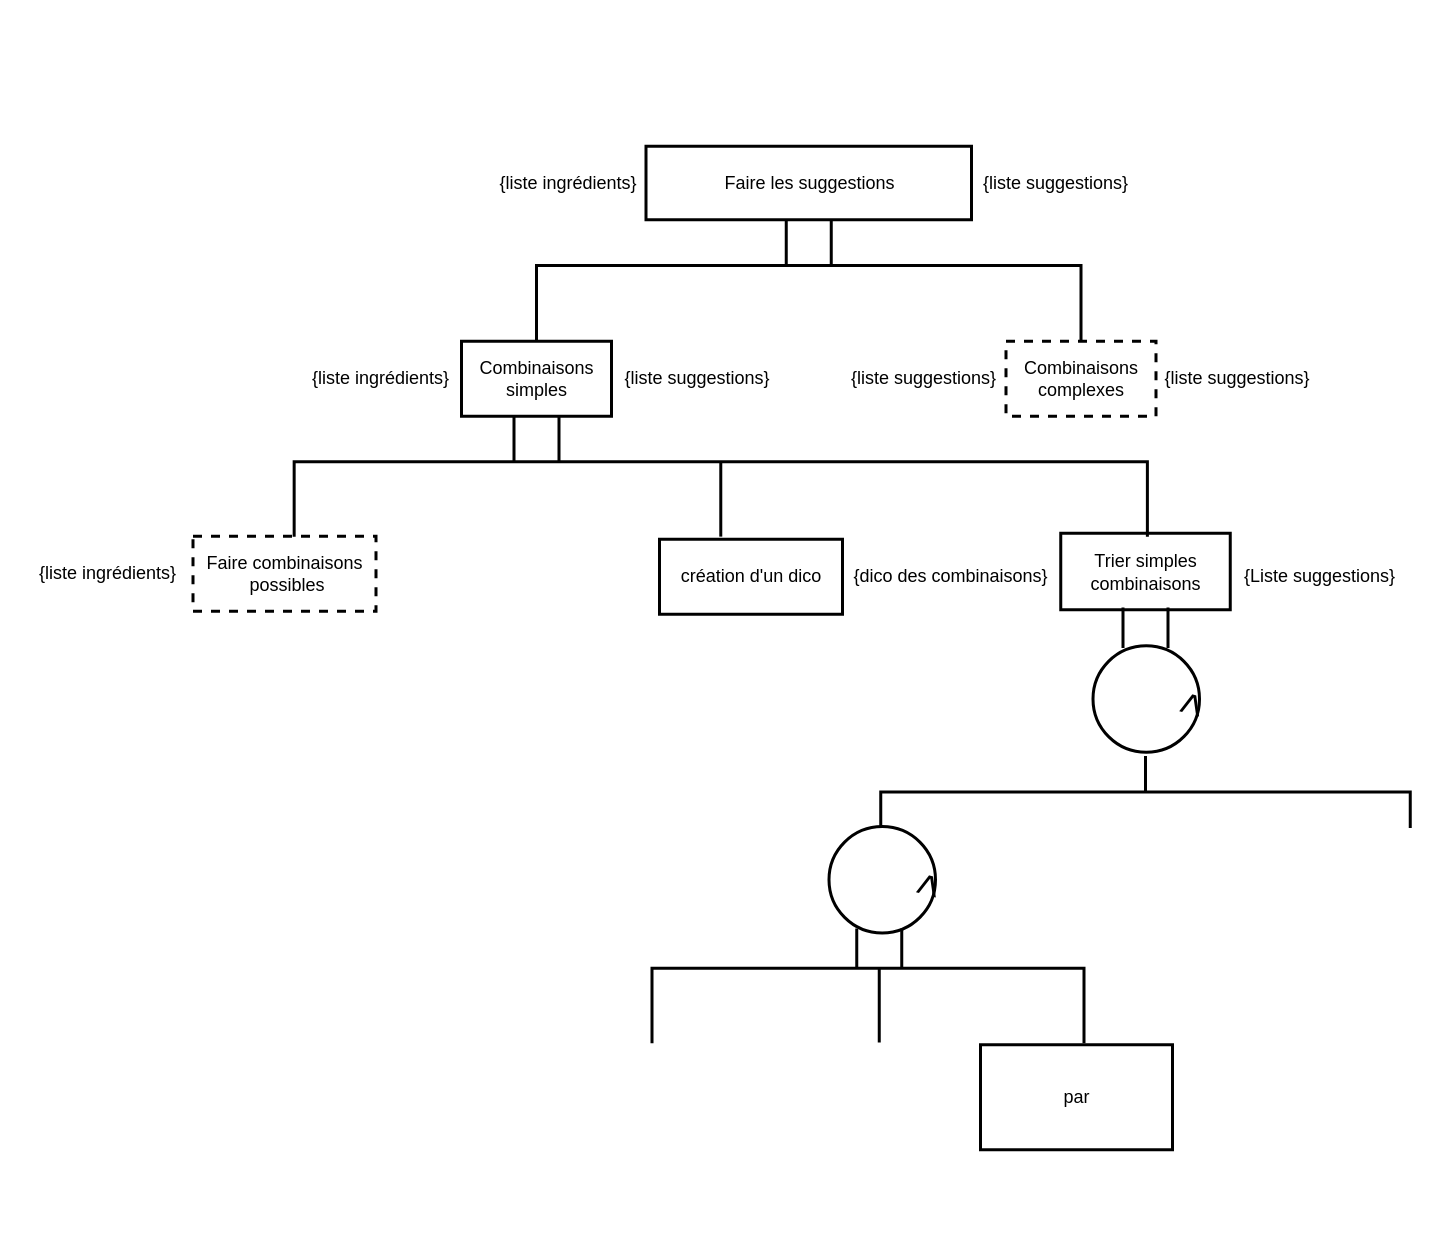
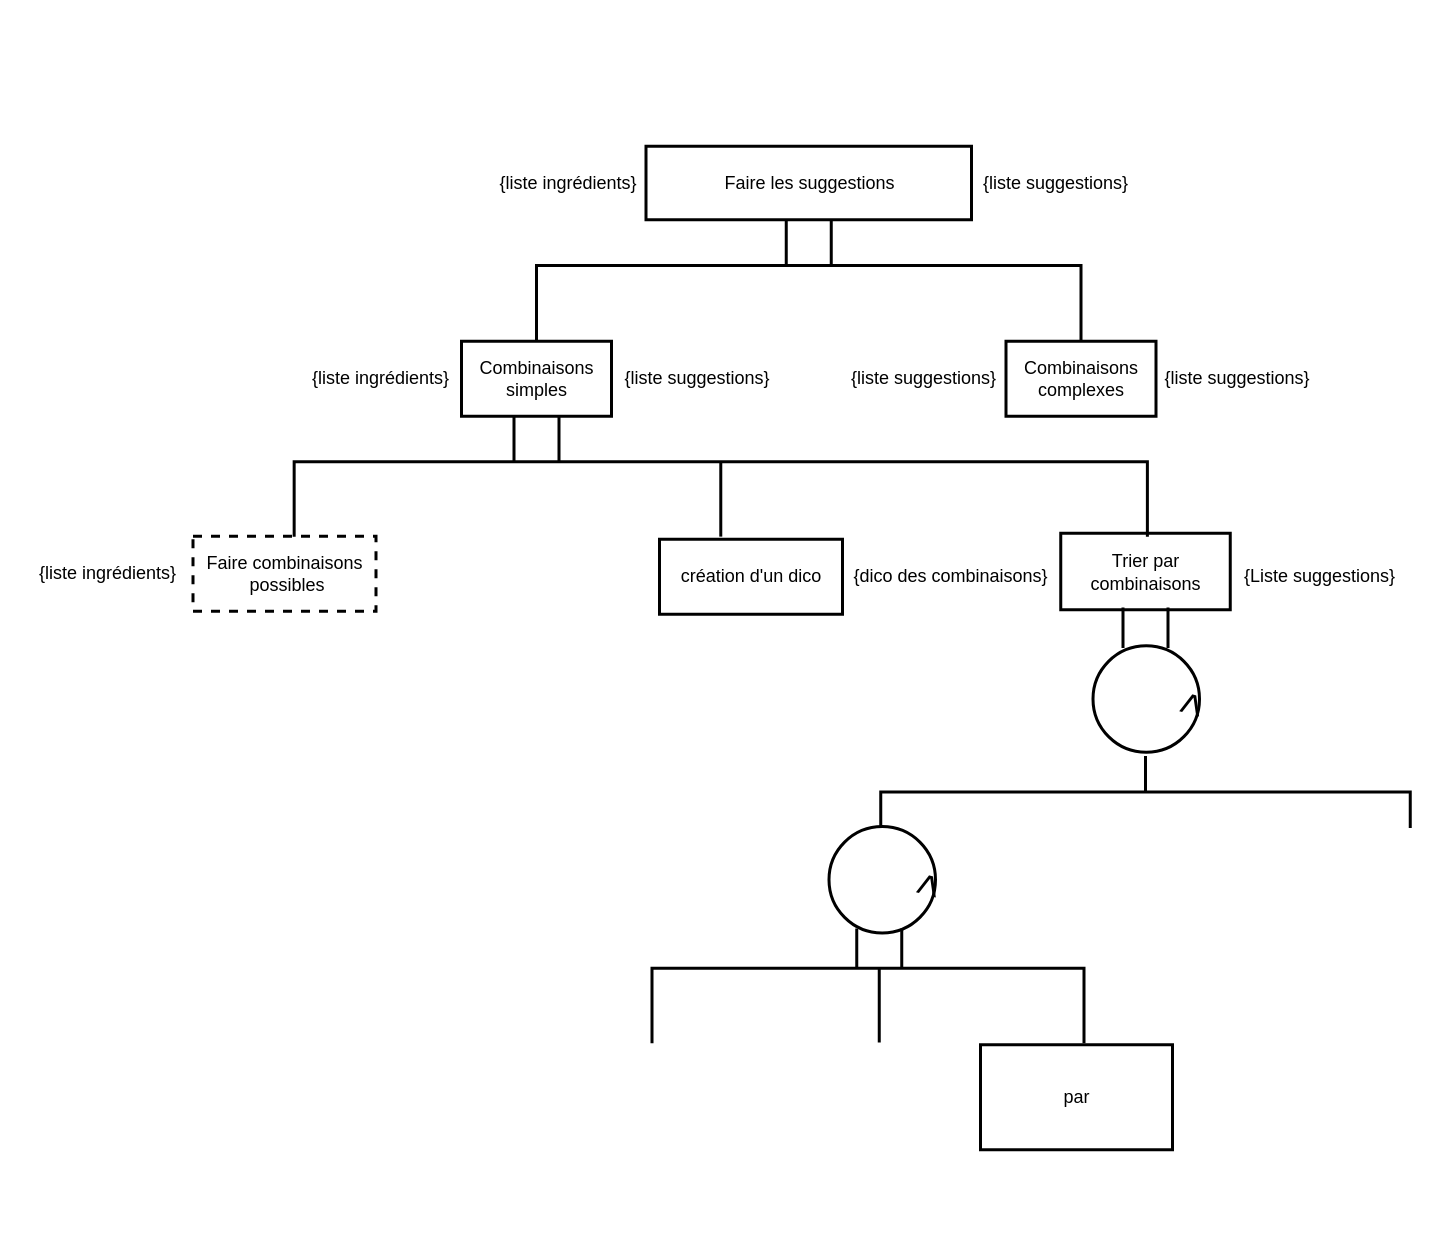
  <mxCell id="0" />
  <mxCell id="1" parent="0" />
  <mxCell id="2" value="Faire les suggestions" style="html=1;dashed=0;whitespace=wrap;fillColor=none;labelBorderColor=none;fontColor=#000000;strokeWidth=2;strokeColor=#000000;" parent="1" vertex="1"><mxGeometry x="430" y="97" width="217" height="49" as="geometry" /></mxCell>
  <mxCell id="3" value="" style="html=1;dashed=0;whitespace=wrap;shape=partialRectangle;right=0;left=0;labelBorderColor=none;fontColor=#000000;strokeColor=#000000;strokeWidth=2;fillColor=none;rotation=90;" parent="1" vertex="1"><mxGeometry x="524.5" y="146" width="28" height="30" as="geometry" /></mxCell>
  <mxCell id="4" value="" style="strokeWidth=2;html=1;shape=mxgraph.flowchart.annotation_1;align=left;pointerEvents=1;labelBorderColor=none;fontColor=#000000;fillColor=none;rotation=90;strokeColor=#000000;" parent="1" vertex="1"><mxGeometry x="513.5" y="20" width="50" height="363" as="geometry" /></mxCell>
  <mxCell id="5" value="Combinaisons&lt;br&gt;simples" style="html=1;dashed=0;whitespace=wrap;labelBorderColor=none;fontColor=#000000;strokeColor=#000000;strokeWidth=2;fillColor=none;" parent="1" vertex="1"><mxGeometry x="307" y="227" width="100" height="50" as="geometry" /></mxCell>
- <mxCell id="6" value="Combinaisons&lt;br&gt;complexes" style="html=1;dashed=1;whitespace=wrap;labelBorderColor=none;fontColor=#000000;strokeColor=#000000;strokeWidth=2;fillColor=none;" parent="1" vertex="1"><mxGeometry x="670" y="227" width="100" height="50" as="geometry" /></mxCell>
+ <mxCell id="6" value="Combinaisons&lt;br&gt;complexes" style="html=1;dashed=0;whitespace=wrap;labelBorderColor=none;fontColor=#000000;strokeColor=#000000;strokeWidth=2;fillColor=none;" parent="1" vertex="1"><mxGeometry x="670" y="227" width="100" height="50" as="geometry" /></mxCell>
  <mxCell id="7" value="" style="html=1;dashed=0;whitespace=wrap;shape=partialRectangle;right=0;left=0;labelBorderColor=none;fontColor=#000000;strokeColor=#000000;strokeWidth=2;fillColor=none;rotation=90;" parent="1" vertex="1"><mxGeometry x="343" y="277" width="28" height="30" as="geometry" /></mxCell>
  <mxCell id="8" value="" style="strokeWidth=2;html=1;shape=mxgraph.flowchart.annotation_1;align=left;pointerEvents=1;labelBorderColor=none;fontColor=#000000;fillColor=none;rotation=90;strokeColor=#000000;" parent="1" vertex="1"><mxGeometry x="454.85" y="47.85" width="50" height="568.82" as="geometry" /></mxCell>
  <mxCell id="9" value="Faire combinaisons&lt;br&gt;&amp;nbsp;possibles" style="html=1;dashed=1;whitespace=wrap;labelBorderColor=none;fontColor=#000000;strokeColor=#000000;strokeWidth=2;fillColor=none;" parent="1" vertex="1"><mxGeometry x="128" y="357" width="122" height="50" as="geometry" /></mxCell>
- <mxCell id="10" value="Trier simples combinaisons" style="rounded=0;whiteSpace=wrap;html=1;labelBorderColor=none;fontColor=#000000;strokeColor=#000000;strokeWidth=2;fillColor=none;" parent="1" vertex="1"><mxGeometry x="706.5" y="355" width="113" height="51" as="geometry" /></mxCell>
+ <mxCell id="10" value="Trier par combinaisons" style="rounded=0;whiteSpace=wrap;html=1;labelBorderColor=none;fontColor=#000000;strokeColor=#000000;strokeWidth=2;fillColor=none;" parent="1" vertex="1"><mxGeometry x="706.5" y="355" width="113" height="51" as="geometry" /></mxCell>
  <mxCell id="11" value="{liste ingrédients}" style="text;html=1;align=center;verticalAlign=middle;resizable=0;points=[];autosize=1;strokeColor=none;fillColor=none;fontColor=#000000;" parent="1" vertex="1"><mxGeometry x="202" y="243" width="101" height="18" as="geometry" /></mxCell>
  <mxCell id="12" value="{liste ingrédients}" style="text;html=1;align=center;verticalAlign=middle;resizable=0;points=[];autosize=1;strokeColor=none;fillColor=none;fontColor=#000000;" parent="1" vertex="1"><mxGeometry x="20" y="373" width="101" height="18" as="geometry" /></mxCell>
  <mxCell id="13" value="{liste ingrédients}" style="text;html=1;align=center;verticalAlign=middle;resizable=0;points=[];autosize=1;strokeColor=none;fillColor=none;fontColor=#000000;" parent="1" vertex="1"><mxGeometry x="327" y="112.5" width="101" height="18" as="geometry" /></mxCell>
  <mxCell id="14" value="{liste suggestions}" style="text;html=1;align=center;verticalAlign=middle;resizable=0;points=[];autosize=1;strokeColor=none;fillColor=none;fontColor=#000000;" parent="1" vertex="1"><mxGeometry x="410" y="243" width="107" height="18" as="geometry" /></mxCell>
  <mxCell id="15" value="{liste suggestions}" style="text;html=1;align=center;verticalAlign=middle;resizable=0;points=[];autosize=1;strokeColor=none;fillColor=none;fontColor=#000000;" parent="1" vertex="1"><mxGeometry x="649" y="112.5" width="107" height="18" as="geometry" /></mxCell>
  <mxCell id="16" value="{Liste suggestions}" style="text;html=1;align=center;verticalAlign=middle;resizable=0;points=[];autosize=1;strokeColor=none;fillColor=none;fontColor=#000000;" parent="1" vertex="1"><mxGeometry x="823.5" y="375" width="111" height="18" as="geometry" /></mxCell>
  <mxCell id="17" value="{liste suggestions}" style="text;html=1;align=center;verticalAlign=middle;resizable=0;points=[];autosize=1;strokeColor=none;fillColor=none;fontColor=#000000;" parent="1" vertex="1"><mxGeometry x="561" y="243" width="107" height="18" as="geometry" /></mxCell>
  <mxCell id="18" value="{liste suggestions}" style="text;html=1;align=center;verticalAlign=middle;resizable=0;points=[];autosize=1;strokeColor=none;fillColor=none;fontColor=#000000;" parent="1" vertex="1"><mxGeometry x="770" y="243" width="107" height="18" as="geometry" /></mxCell>
  <mxCell id="19" value="" style="html=1;dashed=0;whitespace=wrap;shape=partialRectangle;right=0;left=0;labelBorderColor=none;fontColor=#000000;strokeColor=#000000;strokeWidth=2;fillColor=none;rotation=90;" parent="1" vertex="1"><mxGeometry x="750.5" y="403" width="25" height="30" as="geometry" /></mxCell>
  <mxCell id="20" value="" style="verticalLabelPosition=bottom;verticalAlign=top;html=1;shape=mxgraph.flowchart.on-page_reference;labelBorderColor=none;fontColor=#000000;strokeColor=#000000;strokeWidth=2;fillColor=none;" parent="1" vertex="1"><mxGeometry x="728" y="430" width="71" height="71" as="geometry" /></mxCell>
  <mxCell id="21" value="&lt;font style=&quot;font-size: 27px&quot;&gt;&amp;gt;&lt;/font&gt;" style="text;html=1;align=center;verticalAlign=middle;resizable=0;points=[];autosize=1;strokeColor=none;fillColor=none;fontColor=#000000;rotation=-75;" parent="1" vertex="1"><mxGeometry x="781" y="458" width="26" height="24" as="geometry" /></mxCell>
  <mxCell id="22" value="" style="strokeWidth=2;html=1;shape=mxgraph.flowchart.annotation_2;align=left;labelPosition=right;pointerEvents=1;labelBorderColor=none;fontSize=27;fontColor=#000000;fillColor=none;rotation=90;strokeColor=#000000;" parent="1" vertex="1"><mxGeometry x="739" y="351" width="48" height="353" as="geometry" /></mxCell>
  <mxCell id="23" value="" style="verticalLabelPosition=bottom;verticalAlign=top;html=1;shape=mxgraph.flowchart.on-page_reference;labelBorderColor=none;fontColor=#000000;strokeColor=#000000;strokeWidth=2;fillColor=none;" parent="1" vertex="1"><mxGeometry x="552" y="550.5" width="71" height="71" as="geometry" /></mxCell>
  <mxCell id="24" value="&lt;font style=&quot;font-size: 27px&quot;&gt;&amp;gt;&lt;/font&gt;" style="text;html=1;align=center;verticalAlign=middle;resizable=0;points=[];autosize=1;strokeColor=none;fillColor=none;fontColor=#000000;rotation=-75;" parent="1" vertex="1"><mxGeometry x="605" y="578.5" width="26" height="24" as="geometry" /></mxCell>
  <mxCell id="25" value="" style="html=1;dashed=0;whitespace=wrap;shape=partialRectangle;right=0;left=0;labelBorderColor=none;fontColor=#000000;strokeColor=#000000;strokeWidth=2;fillColor=none;rotation=90;" parent="1" vertex="1"><mxGeometry x="573" y="617" width="25" height="30" as="geometry" /></mxCell>
  <mxCell id="26" value="" style="strokeWidth=2;html=1;shape=mxgraph.flowchart.annotation_1;align=left;pointerEvents=1;labelBorderColor=none;fontSize=12;fontColor=#000000;fillColor=none;rotation=90;strokeColor=#000000;" parent="1" vertex="1"><mxGeometry x="553" y="526" width="50" height="288" as="geometry" /></mxCell>
  <mxCell id="27" value="" style="line;strokeWidth=2;html=1;labelBorderColor=none;fontSize=12;fontColor=#000000;fillColor=none;strokeColor=#000000;rotation=90;" parent="1" vertex="1"><mxGeometry x="560.75" y="664.75" width="49.5" height="10" as="geometry" /></mxCell>
  <mxCell id="28" value="par" style="html=1;dashed=0;whitespace=wrap;labelBorderColor=none;fontSize=12;fontColor=#000000;strokeColor=#000000;strokeWidth=2;fillColor=none;" parent="1" vertex="1"><mxGeometry x="653" y="696" width="128" height="70" as="geometry" /></mxCell>
  <mxCell id="29" value="" style="endArrow=none;html=1;fontSize=12;fontColor=#000000;strokeColor=#000000;strokeWidth=2;entryX=0;entryY=0.5;entryDx=0;entryDy=0;entryPerimeter=0;exitX=1;exitY=0.5;exitDx=0;exitDy=0;exitPerimeter=0;" parent="1" source="8" target="8" edge="1"><mxGeometry width="50" height="50" relative="1" as="geometry"><mxPoint x="436" y="474" as="sourcePoint" /><mxPoint x="486" y="424" as="targetPoint" /></mxGeometry></mxCell>
  <mxCell id="30" value="création d'un dico" style="html=1;dashed=0;whitespace=wrap;labelBorderColor=none;fontColor=#000000;strokeColor=#000000;strokeWidth=2;fillColor=none;" parent="1" vertex="1"><mxGeometry x="439" y="359" width="122" height="50" as="geometry" /></mxCell>
  <mxCell id="31" value="{dico des combinaisons}" style="text;html=1;align=center;verticalAlign=middle;resizable=0;points=[];autosize=1;strokeColor=none;fillColor=none;fontColor=#000000;" parent="1" vertex="1"><mxGeometry x="563" y="375" width="139" height="18" as="geometry" /></mxCell>
